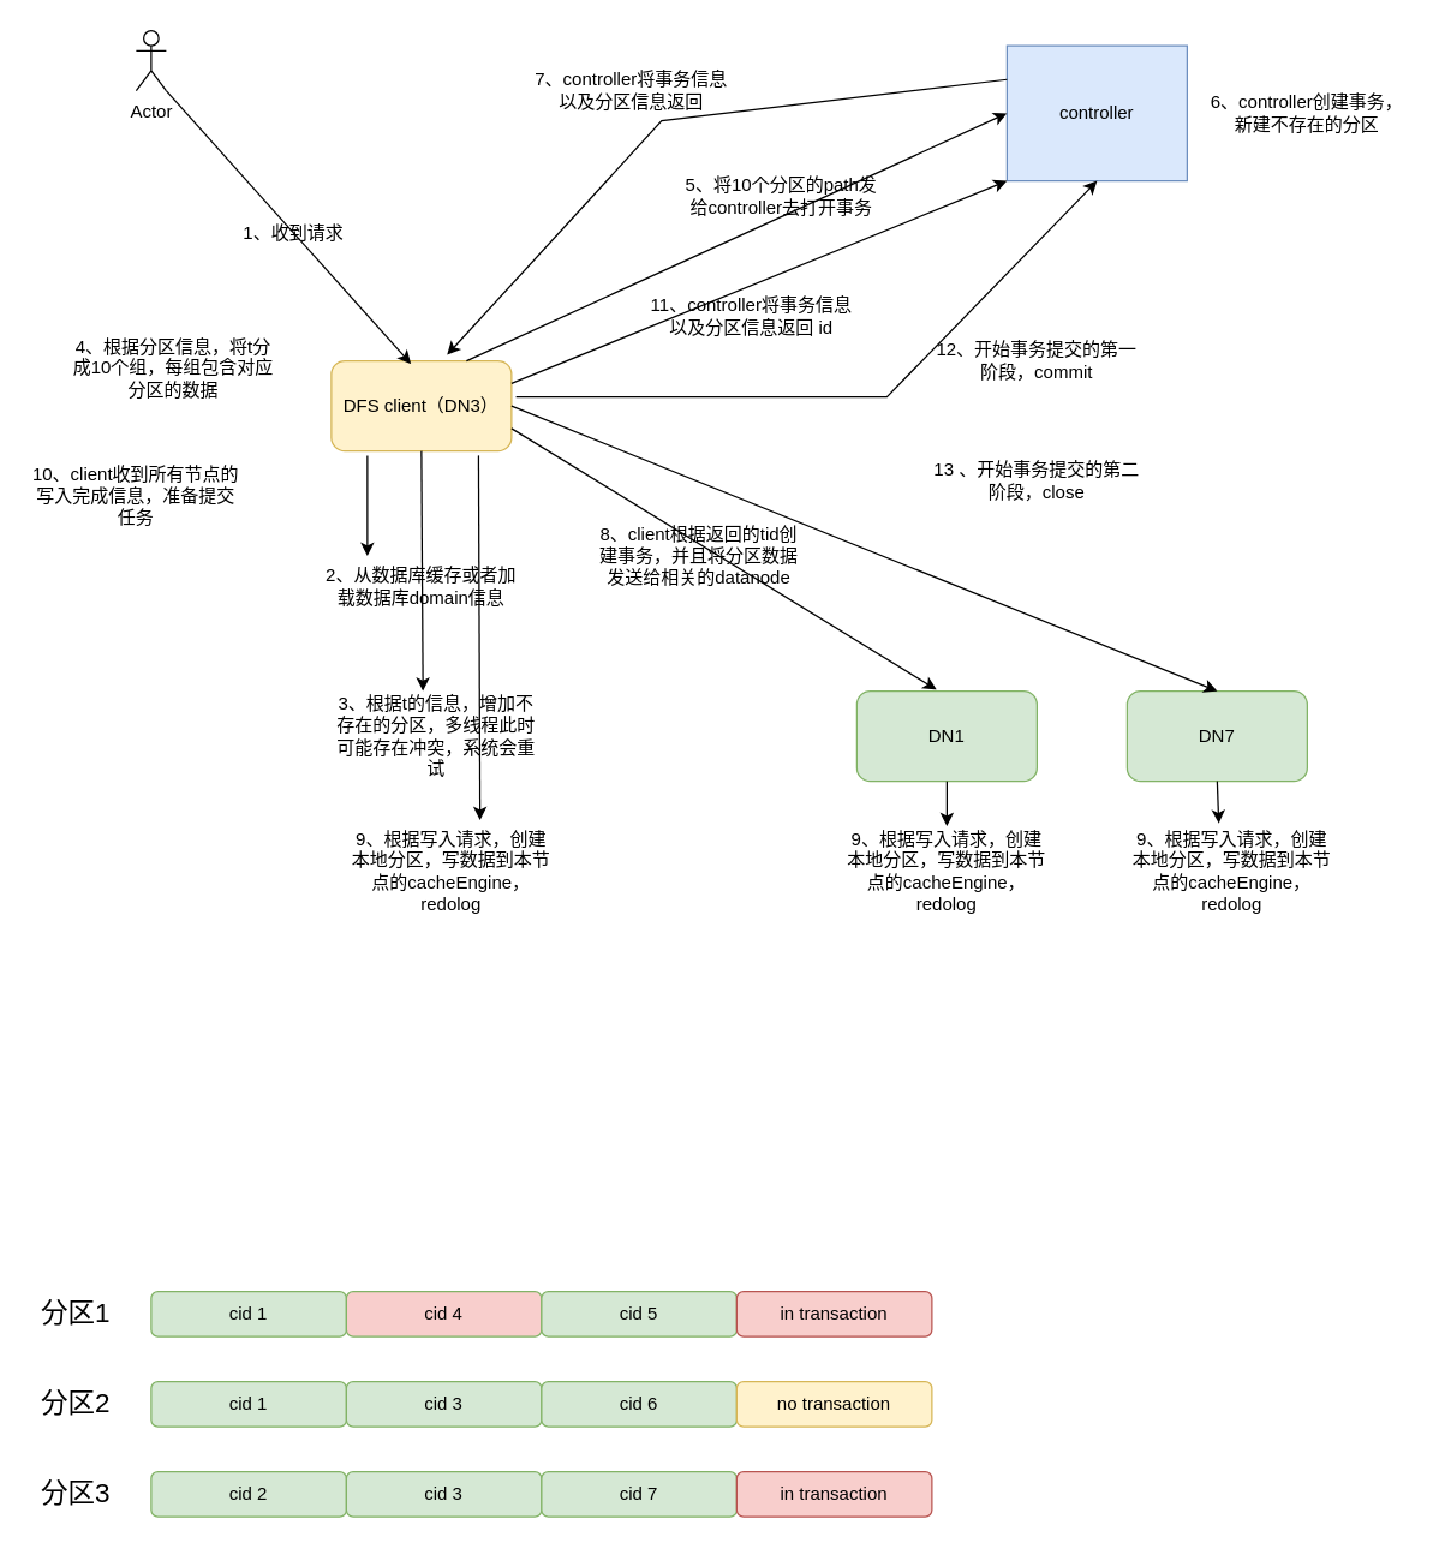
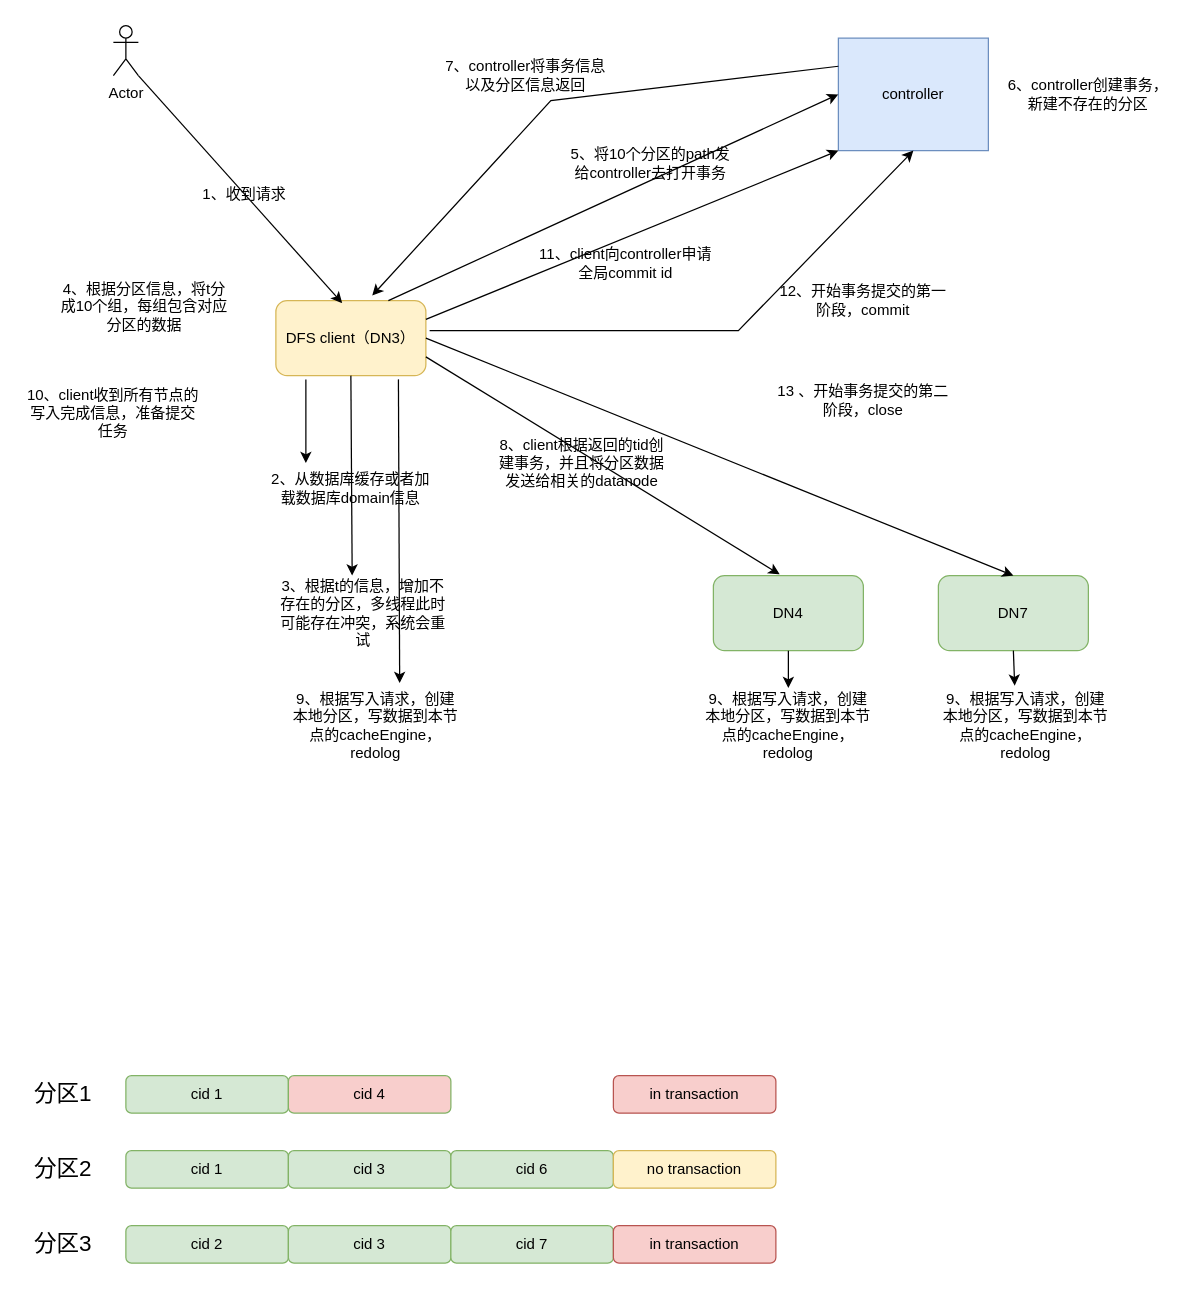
  <mxCell id="0" />
  <mxCell id="1" parent="0" />
  <mxCell id="2" value="DFS client（DN3）" style="rounded=1;whiteSpace=wrap;html=1;fillColor=#fff2cc;strokeColor=#d6b656;" vertex="1" parent="1"><mxGeometry x="220" y="240" width="120" height="60" as="geometry" /></mxCell>
  <mxCell id="3" value="controller" style="rounded=0;whiteSpace=wrap;html=1;fillColor=#dae8fc;strokeColor=#6c8ebf;" vertex="1" parent="1"><mxGeometry x="670" y="30" width="120" height="90" as="geometry" /></mxCell>
  <mxCell id="4" style="edgeStyle=orthogonalEdgeStyle;rounded=0;orthogonalLoop=1;jettySize=auto;html=1;exitX=1;exitY=0.75;exitDx=0;exitDy=0;" edge="1" parent="1" source="5"><mxGeometry relative="1" as="geometry"><mxPoint x="680" y="500" as="targetPoint" /></mxGeometry></mxCell>
- <mxCell id="5" value="DN1" style="rounded=1;whiteSpace=wrap;html=1;fillColor=#d5e8d4;strokeColor=#82b366;" vertex="1" parent="1"><mxGeometry x="570" y="460" width="120" height="60" as="geometry" /></mxCell>
+ <mxCell id="5" value="DN4" style="rounded=1;whiteSpace=wrap;html=1;fillColor=#d5e8d4;strokeColor=#82b366;" vertex="1" parent="1"><mxGeometry x="570" y="460" width="120" height="60" as="geometry" /></mxCell>
  <mxCell id="6" value="DN7" style="rounded=1;whiteSpace=wrap;html=1;fillColor=#d5e8d4;strokeColor=#82b366;" vertex="1" parent="1"><mxGeometry x="750" y="460" width="120" height="60" as="geometry" /></mxCell>
  <mxCell id="7" value="Actor" style="shape=umlActor;verticalLabelPosition=bottom;verticalAlign=top;html=1;outlineConnect=0;" vertex="1" parent="1"><mxGeometry x="90" y="20" width="20" height="40" as="geometry" /></mxCell>
  <mxCell id="8" value="" style="endArrow=classic;html=1;rounded=0;entryX=0.442;entryY=0.033;entryDx=0;entryDy=0;entryPerimeter=0;exitX=1;exitY=1;exitDx=0;exitDy=0;exitPerimeter=0;" edge="1" parent="1" source="7" target="2"><mxGeometry width="50" height="50" relative="1" as="geometry"><mxPoint x="140" y="80" as="sourcePoint" /><mxPoint x="560" y="230" as="targetPoint" /></mxGeometry></mxCell>
  <mxCell id="9" value="1、收到请求" style="text;html=1;strokeColor=none;fillColor=none;align=center;verticalAlign=middle;whiteSpace=wrap;rounded=0;" vertex="1" parent="1"><mxGeometry x="160" y="140" width="70" height="30" as="geometry" /></mxCell>
  <mxCell id="10" value="2、从数据库缓存或者加载数据库domain信息" style="text;html=1;strokeColor=none;fillColor=none;align=center;verticalAlign=middle;whiteSpace=wrap;rounded=0;" vertex="1" parent="1"><mxGeometry x="210" y="370" width="140" height="40" as="geometry" /></mxCell>
  <mxCell id="11" value="3、根据t的信息，增加不存在的分区，多线程此时可能存在冲突，系统会重试" style="text;html=1;strokeColor=none;fillColor=none;align=center;verticalAlign=middle;whiteSpace=wrap;rounded=0;" vertex="1" parent="1"><mxGeometry x="220" y="460" width="140" height="60" as="geometry" /></mxCell>
  <mxCell id="12" value="" style="endArrow=classic;html=1;rounded=0;exitX=0.2;exitY=1.05;exitDx=0;exitDy=0;exitPerimeter=0;" edge="1" parent="1" source="2"><mxGeometry width="50" height="50" relative="1" as="geometry"><mxPoint x="245" y="310" as="sourcePoint" /><mxPoint x="244" y="370" as="targetPoint" /></mxGeometry></mxCell>
  <mxCell id="13" value="4、根据分区信息，将t分成10个组，每组包含对应分区的数据" style="text;html=1;strokeColor=none;fillColor=none;align=center;verticalAlign=middle;whiteSpace=wrap;rounded=0;" vertex="1" parent="1"><mxGeometry x="45" y="215" width="140" height="60" as="geometry" /></mxCell>
  <mxCell id="14" value="5、将10个分区的path发给controller去打开事务" style="text;html=1;strokeColor=none;fillColor=none;align=center;verticalAlign=middle;whiteSpace=wrap;rounded=0;" vertex="1" parent="1"><mxGeometry x="450" y="100" width="140" height="60" as="geometry" /></mxCell>
  <mxCell id="15" value="" style="endArrow=classic;html=1;rounded=0;exitX=0.75;exitY=0;exitDx=0;exitDy=0;entryX=0;entryY=0.5;entryDx=0;entryDy=0;" edge="1" parent="1" source="2" target="3"><mxGeometry width="50" height="50" relative="1" as="geometry"><mxPoint x="360" y="220" as="sourcePoint" /><mxPoint x="400" y="280" as="targetPoint" /></mxGeometry></mxCell>
  <mxCell id="16" value="6、controller创建事务，新建不存在的分区" style="text;html=1;strokeColor=none;fillColor=none;align=center;verticalAlign=middle;whiteSpace=wrap;rounded=0;" vertex="1" parent="1"><mxGeometry x="800" y="45" width="140" height="60" as="geometry" /></mxCell>
  <mxCell id="17" value="" style="endArrow=classic;html=1;rounded=0;entryX=0.642;entryY=-0.067;entryDx=0;entryDy=0;exitX=0;exitY=0.25;exitDx=0;exitDy=0;entryPerimeter=0;" edge="1" parent="1" source="3" target="2"><mxGeometry width="50" height="50" relative="1" as="geometry"><mxPoint x="510" y="250" as="sourcePoint" /><mxPoint x="560" y="200" as="targetPoint" /><Array as="points"><mxPoint x="440" y="80" /></Array></mxGeometry></mxCell>
  <mxCell id="18" value="7、controller将事务信息以及分区信息返回" style="text;html=1;strokeColor=none;fillColor=none;align=center;verticalAlign=middle;whiteSpace=wrap;rounded=0;" vertex="1" parent="1"><mxGeometry x="350" y="30" width="140" height="60" as="geometry" /></mxCell>
  <mxCell id="19" value="8、client根据返回的tid创建事务，并且将分区数据发送给相关的datanode" style="text;html=1;strokeColor=none;fillColor=none;align=center;verticalAlign=middle;whiteSpace=wrap;rounded=0;" vertex="1" parent="1"><mxGeometry x="395" y="340" width="140" height="60" as="geometry" /></mxCell>
  <mxCell id="20" value="9、根据写入请求，创建本地分区，写数据到本节点的cacheEngine，redolog" style="text;html=1;strokeColor=none;fillColor=none;align=center;verticalAlign=middle;whiteSpace=wrap;rounded=0;" vertex="1" parent="1"><mxGeometry x="560" y="550" width="140" height="60" as="geometry" /></mxCell>
  <mxCell id="21" value="9、根据写入请求，创建本地分区，写数据到本节点的cacheEngine，redolog" style="text;html=1;strokeColor=none;fillColor=none;align=center;verticalAlign=middle;whiteSpace=wrap;rounded=0;" vertex="1" parent="1"><mxGeometry x="750" y="550" width="140" height="60" as="geometry" /></mxCell>
  <mxCell id="22" value="9、根据写入请求，创建本地分区，写数据到本节点的cacheEngine，redolog" style="text;html=1;strokeColor=none;fillColor=none;align=center;verticalAlign=middle;whiteSpace=wrap;rounded=0;" vertex="1" parent="1"><mxGeometry x="230" y="550" width="140" height="60" as="geometry" /></mxCell>
  <mxCell id="23" value="" style="endArrow=classic;html=1;rounded=0;exitX=0.5;exitY=1;exitDx=0;exitDy=0;entryX=0.436;entryY=0;entryDx=0;entryDy=0;entryPerimeter=0;" edge="1" parent="1" source="2" target="11"><mxGeometry width="50" height="50" relative="1" as="geometry"><mxPoint x="510" y="350" as="sourcePoint" /><mxPoint x="560" y="300" as="targetPoint" /></mxGeometry></mxCell>
  <mxCell id="24" value="" style="endArrow=classic;html=1;rounded=0;exitX=0.817;exitY=1.05;exitDx=0;exitDy=0;exitPerimeter=0;entryX=0.636;entryY=-0.067;entryDx=0;entryDy=0;entryPerimeter=0;" edge="1" parent="1" source="2" target="22"><mxGeometry width="50" height="50" relative="1" as="geometry"><mxPoint x="510" y="350" as="sourcePoint" /><mxPoint x="560" y="300" as="targetPoint" /></mxGeometry></mxCell>
  <mxCell id="25" value="10、client收到所有节点的写入完成信息，准备提交任务" style="text;html=1;strokeColor=none;fillColor=none;align=center;verticalAlign=middle;whiteSpace=wrap;rounded=0;" vertex="1" parent="1"><mxGeometry x="20" y="300" width="140" height="60" as="geometry" /></mxCell>
- <mxCell id="26" value="11、controller将事务信息以及分区信息返回 id" style="text;html=1;strokeColor=none;fillColor=none;align=center;verticalAlign=middle;whiteSpace=wrap;rounded=0;" vertex="1" parent="1"><mxGeometry x="430" y="180" width="140" height="60" as="geometry" /></mxCell>
+ <mxCell id="26" value="11、client向controller申请全局commit id" style="text;html=1;strokeColor=none;fillColor=none;align=center;verticalAlign=middle;whiteSpace=wrap;rounded=0;" vertex="1" parent="1"><mxGeometry x="430" y="180" width="140" height="60" as="geometry" /></mxCell>
  <mxCell id="27" value="" style="endArrow=classic;html=1;rounded=0;entryX=0;entryY=1;entryDx=0;entryDy=0;exitX=1;exitY=0.25;exitDx=0;exitDy=0;" edge="1" parent="1" source="2" target="3"><mxGeometry width="50" height="50" relative="1" as="geometry"><mxPoint x="510" y="360" as="sourcePoint" /><mxPoint x="560" y="310" as="targetPoint" /></mxGeometry></mxCell>
  <mxCell id="28" value="12、开始事务提交的第一阶段，commit" style="text;html=1;strokeColor=none;fillColor=none;align=center;verticalAlign=middle;whiteSpace=wrap;rounded=0;" vertex="1" parent="1"><mxGeometry x="620" y="210" width="140" height="60" as="geometry" /></mxCell>
  <mxCell id="29" value="13 、开始事务提交的第二阶段，close" style="text;html=1;strokeColor=none;fillColor=none;align=center;verticalAlign=middle;whiteSpace=wrap;rounded=0;" vertex="1" parent="1"><mxGeometry x="620" y="290" width="140" height="60" as="geometry" /></mxCell>
  <mxCell id="30" value="" style="endArrow=classic;html=1;rounded=0;entryX=0.5;entryY=0;entryDx=0;entryDy=0;exitX=0.5;exitY=1;exitDx=0;exitDy=0;" edge="1" parent="1" source="5" target="20"><mxGeometry width="50" height="50" relative="1" as="geometry"><mxPoint x="510" y="360" as="sourcePoint" /><mxPoint x="560" y="310" as="targetPoint" /></mxGeometry></mxCell>
  <mxCell id="31" value="" style="endArrow=classic;html=1;rounded=0;entryX=0.436;entryY=-0.033;entryDx=0;entryDy=0;exitX=0.5;exitY=1;exitDx=0;exitDy=0;entryPerimeter=0;" edge="1" parent="1" source="6" target="21"><mxGeometry width="50" height="50" relative="1" as="geometry"><mxPoint x="510" y="360" as="sourcePoint" /><mxPoint x="560" y="310" as="targetPoint" /></mxGeometry></mxCell>
  <mxCell id="32" value="" style="endArrow=classic;html=1;rounded=0;exitX=1;exitY=0.75;exitDx=0;exitDy=0;entryX=0.442;entryY=-0.017;entryDx=0;entryDy=0;entryPerimeter=0;" edge="1" parent="1" source="2" target="5"><mxGeometry width="50" height="50" relative="1" as="geometry"><mxPoint x="510" y="310" as="sourcePoint" /><mxPoint x="560" y="260" as="targetPoint" /></mxGeometry></mxCell>
  <mxCell id="33" value="" style="endArrow=classic;html=1;rounded=0;exitX=1;exitY=0.5;exitDx=0;exitDy=0;entryX=0.5;entryY=0;entryDx=0;entryDy=0;" edge="1" parent="1" source="2" target="6"><mxGeometry width="50" height="50" relative="1" as="geometry"><mxPoint x="510" y="310" as="sourcePoint" /><mxPoint x="560" y="260" as="targetPoint" /></mxGeometry></mxCell>
  <mxCell id="34" value="" style="endArrow=classic;html=1;rounded=0;entryX=0.5;entryY=1;entryDx=0;entryDy=0;exitX=1.025;exitY=0.4;exitDx=0;exitDy=0;exitPerimeter=0;" edge="1" parent="1" source="2" target="3"><mxGeometry width="50" height="50" relative="1" as="geometry"><mxPoint x="510" y="310" as="sourcePoint" /><mxPoint x="560" y="260" as="targetPoint" /><Array as="points"><mxPoint x="590" y="264" /></Array></mxGeometry></mxCell>
  <mxCell id="35" value="cid 1" style="rounded=1;whiteSpace=wrap;html=1;fillColor=#d5e8d4;strokeColor=#82b366;" vertex="1" parent="1"><mxGeometry x="100" y="860" width="130" height="30" as="geometry" /></mxCell>
  <mxCell id="36" value="cid 4" style="rounded=1;whiteSpace=wrap;html=1;fillColor=#f8cecc;strokeColor=#82b366;" vertex="1" parent="1"><mxGeometry x="230" y="860" width="130" height="30" as="geometry" /></mxCell>
- <mxCell id="37" value="cid 5" style="rounded=1;whiteSpace=wrap;html=1;fillColor=#d5e8d4;strokeColor=#82b366;" vertex="1" parent="1"><mxGeometry x="360" y="860" width="130" height="30" as="geometry" /></mxCell>
  <mxCell id="38" value="in transaction" style="rounded=1;whiteSpace=wrap;html=1;fillColor=#f8cecc;strokeColor=#b85450;" vertex="1" parent="1"><mxGeometry x="490" y="860" width="130" height="30" as="geometry" /></mxCell>
  <mxCell id="39" value="cid 1" style="rounded=1;whiteSpace=wrap;html=1;fillColor=#d5e8d4;strokeColor=#82b366;" vertex="1" parent="1"><mxGeometry x="100" y="920" width="130" height="30" as="geometry" /></mxCell>
  <mxCell id="40" value="cid 3" style="rounded=1;whiteSpace=wrap;html=1;fillColor=#d5e8d4;strokeColor=#82b366;" vertex="1" parent="1"><mxGeometry x="230" y="920" width="130" height="30" as="geometry" /></mxCell>
  <mxCell id="41" value="cid 6" style="rounded=1;whiteSpace=wrap;html=1;fillColor=#d5e8d4;strokeColor=#82b366;" vertex="1" parent="1"><mxGeometry x="360" y="920" width="130" height="30" as="geometry" /></mxCell>
  <mxCell id="42" value="no transaction" style="rounded=1;whiteSpace=wrap;html=1;fillColor=#fff2cc;strokeColor=#d6b656;" vertex="1" parent="1"><mxGeometry x="490" y="920" width="130" height="30" as="geometry" /></mxCell>
  <mxCell id="43" value="cid 2" style="rounded=1;whiteSpace=wrap;html=1;fillColor=#d5e8d4;strokeColor=#82b366;" vertex="1" parent="1"><mxGeometry x="100" y="980" width="130" height="30" as="geometry" /></mxCell>
  <mxCell id="44" value="cid 3" style="rounded=1;whiteSpace=wrap;html=1;fillColor=#d5e8d4;strokeColor=#82b366;" vertex="1" parent="1"><mxGeometry x="230" y="980" width="130" height="30" as="geometry" /></mxCell>
  <mxCell id="45" value="cid 7" style="rounded=1;whiteSpace=wrap;html=1;fillColor=#d5e8d4;strokeColor=#82b366;" vertex="1" parent="1"><mxGeometry x="360" y="980" width="130" height="30" as="geometry" /></mxCell>
  <mxCell id="46" value="in transaction" style="rounded=1;whiteSpace=wrap;html=1;fillColor=#f8cecc;strokeColor=#b85450;" vertex="1" parent="1"><mxGeometry x="490" y="980" width="130" height="30" as="geometry" /></mxCell>
  <mxCell id="47" value="&lt;font style=&quot;font-size: 18px;&quot;&gt;分区1&lt;/font&gt;" style="text;html=1;strokeColor=none;fillColor=none;align=center;verticalAlign=middle;whiteSpace=wrap;rounded=0;" vertex="1" parent="1"><mxGeometry x="20" y="860" width="60" height="30" as="geometry" /></mxCell>
  <mxCell id="48" value="&lt;font style=&quot;font-size: 18px;&quot;&gt;分区2&lt;/font&gt;" style="text;html=1;strokeColor=none;fillColor=none;align=center;verticalAlign=middle;whiteSpace=wrap;rounded=0;" vertex="1" parent="1"><mxGeometry x="20" y="920" width="60" height="30" as="geometry" /></mxCell>
  <mxCell id="49" value="&lt;font style=&quot;font-size: 18px;&quot;&gt;分区3&lt;/font&gt;" style="text;html=1;strokeColor=none;fillColor=none;align=center;verticalAlign=middle;whiteSpace=wrap;rounded=0;" vertex="1" parent="1"><mxGeometry x="20" y="980" width="60" height="30" as="geometry" /></mxCell>
